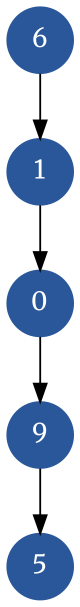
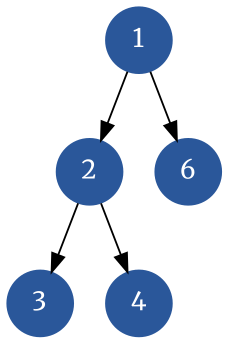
  digraph {
    fontname=Merriweather
    node [color="#2A579A" fillcolor="#2A579A" fontcolor="#FFFFFF" fontname=Merriweather shape=circle style=filled]
    edge [fontname=Merriweather]
    1 [width=0.5]
-   2 [width=0.5 label=0]
+   2 [width=0.5]
    6 [width=0.5]
-   4 [width=0.5 label=9]
-   5 [width=0.5]
+   3 [width=0.5]
+   4 [width=0.5]
    1 -> 2
-   6 -> 1
+   1 -> 6
+   2 -> 3
    2 -> 4
-   4 -> 5
  }
